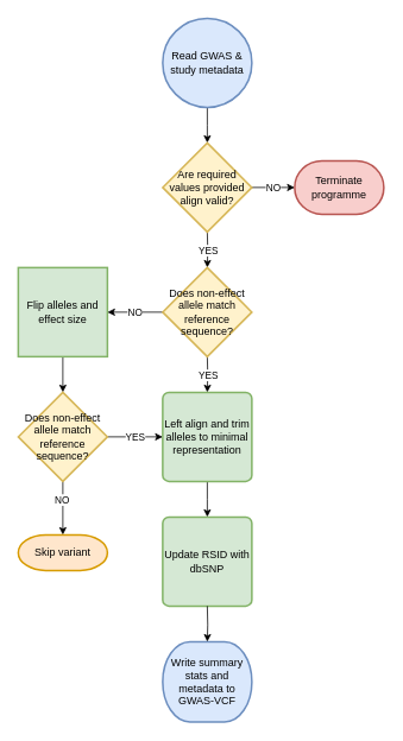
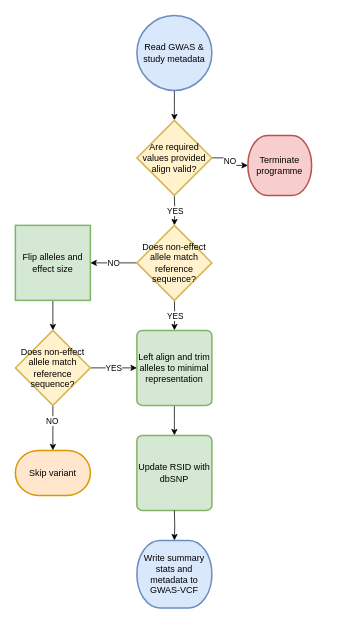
  <mxCell id="0" />
  <mxCell id="1" parent="0" />
  <mxCell id="2" value="" style="edgeStyle=orthogonalEdgeStyle;rounded=0;orthogonalLoop=1;jettySize=auto;html=1;" parent="1" source="3" edge="1"><mxGeometry relative="1" as="geometry"><mxPoint x="232" y="160" as="targetPoint" /></mxGeometry></mxCell>
  <mxCell id="3" value="Read GWAS &amp;amp; study metadata" style="strokeWidth=2;html=1;shape=mxgraph.flowchart.start_2;whiteSpace=wrap;fillColor=#dae8fc;strokeColor=#6c8ebf;" parent="1" vertex="1"><mxGeometry x="182" y="20" width="100" height="100" as="geometry" /></mxCell>
  <mxCell id="4" value="YES" style="edgeStyle=orthogonalEdgeStyle;rounded=0;orthogonalLoop=1;jettySize=auto;html=1;" parent="1" edge="1"><mxGeometry relative="1" as="geometry"><mxPoint x="232" y="260" as="sourcePoint" /><mxPoint x="232" y="300" as="targetPoint" /></mxGeometry></mxCell>
  <mxCell id="5" value="YES" style="edgeStyle=orthogonalEdgeStyle;rounded=0;orthogonalLoop=1;jettySize=auto;html=1;" parent="1" edge="1"><mxGeometry relative="1" as="geometry"><mxPoint x="232" y="400" as="sourcePoint" /><mxPoint x="232" y="440" as="targetPoint" /></mxGeometry></mxCell>
  <mxCell id="6" value="" style="edgeStyle=orthogonalEdgeStyle;rounded=0;orthogonalLoop=1;jettySize=auto;html=1;" parent="1" source="7" edge="1"><mxGeometry relative="1" as="geometry"><mxPoint x="232" y="580" as="targetPoint" /></mxGeometry></mxCell>
  <mxCell id="7" value="Left align and trim alleles to minimal representation" style="rounded=1;whiteSpace=wrap;html=1;absoluteArcSize=1;arcSize=14;strokeWidth=2;fillColor=#d5e8d4;strokeColor=#82b366;" parent="1" vertex="1"><mxGeometry x="182" y="440" width="100" height="100" as="geometry" /></mxCell>
  <mxCell id="8" value="Update RSID with dbSNP" style="rounded=1;whiteSpace=wrap;html=1;absoluteArcSize=1;arcSize=14;strokeWidth=2;fillColor=#d5e8d4;strokeColor=#82b366;" parent="1" vertex="1"><mxGeometry x="182" y="580" width="100" height="100" as="geometry" /></mxCell>
  <mxCell id="9" value="Write summary stats and metadata to GWAS-VCF" style="strokeWidth=2;html=1;shape=mxgraph.flowchart.terminator;whiteSpace=wrap;fillColor=#dae8fc;strokeColor=#6c8ebf;" parent="1" vertex="1"><mxGeometry x="182" y="720" width="100" height="90" as="geometry" /></mxCell>
  <mxCell id="10" value="" style="edgeStyle=orthogonalEdgeStyle;rounded=0;orthogonalLoop=1;jettySize=auto;html=1;" parent="1" target="9" edge="1"><mxGeometry relative="1" as="geometry"><mxPoint x="232" y="680" as="sourcePoint" /></mxGeometry></mxCell>
  <mxCell id="11" value="NO" style="edgeStyle=orthogonalEdgeStyle;rounded=0;orthogonalLoop=1;jettySize=auto;html=1;" parent="1" source="12" target="13" edge="1"><mxGeometry relative="1" as="geometry" /></mxCell>
  <mxCell id="12" value="Are required values provided align valid?" style="strokeWidth=2;html=1;shape=mxgraph.flowchart.decision;whiteSpace=wrap;fillColor=#fff2cc;strokeColor=#d6b656;" parent="1" vertex="1"><mxGeometry x="182" y="160" width="100" height="100" as="geometry" /></mxCell>
- <mxCell id="13" value="Terminate programme" style="strokeWidth=2;html=1;shape=mxgraph.flowchart.terminator;whiteSpace=wrap;fillColor=#f8cecc;strokeColor=#b85450;" parent="1" vertex="1"><mxGeometry x="330" y="180" width="100" height="60" as="geometry" /></mxCell>
+ <mxCell id="13" value="Terminate programme" style="strokeWidth=2;html=1;shape=mxgraph.flowchart.terminator;whiteSpace=wrap;fillColor=#f8cecc;strokeColor=#b85450;" parent="1" vertex="1"><mxGeometry x="330" y="180" width="85" height="80" as="geometry" /></mxCell>
  <mxCell id="14" value="" style="edgeStyle=orthogonalEdgeStyle;rounded=0;orthogonalLoop=1;jettySize=auto;html=1;" parent="1" source="16" target="18" edge="1"><mxGeometry relative="1" as="geometry" /></mxCell>
  <mxCell id="15" value="NO" style="edgeLabel;html=1;align=center;verticalAlign=middle;resizable=0;points=[];" parent="14" vertex="1" connectable="0"><mxGeometry x="0.032" relative="1" as="geometry"><mxPoint as="offset" /></mxGeometry></mxCell>
  <mxCell id="16" value="Does non-effect allele match reference sequence?" style="strokeWidth=2;html=1;shape=mxgraph.flowchart.decision;whiteSpace=wrap;fillColor=#fff2cc;strokeColor=#d6b656;" parent="1" vertex="1"><mxGeometry x="182" y="300" width="100" height="100" as="geometry" /></mxCell>
  <mxCell id="17" value="" style="edgeStyle=orthogonalEdgeStyle;rounded=0;orthogonalLoop=1;jettySize=auto;html=1;" parent="1" source="18" target="22" edge="1"><mxGeometry relative="1" as="geometry" /></mxCell>
  <mxCell id="18" value="Flip alleles and effect size" style="whiteSpace=wrap;html=1;absoluteArcSize=1;arcSize=14;strokeWidth=2;fillColor=#d5e8d4;strokeColor=#82b366;rounded=0;" parent="1" vertex="1"><mxGeometry x="20" y="300" width="100" height="100" as="geometry" /></mxCell>
  <mxCell id="19" value="YES" style="edgeStyle=orthogonalEdgeStyle;rounded=0;orthogonalLoop=1;jettySize=auto;html=1;" parent="1" source="22" target="7" edge="1"><mxGeometry relative="1" as="geometry" /></mxCell>
  <mxCell id="20" value="" style="edgeStyle=orthogonalEdgeStyle;rounded=0;orthogonalLoop=1;jettySize=auto;html=1;" parent="1" source="22" target="23" edge="1"><mxGeometry relative="1" as="geometry" /></mxCell>
  <mxCell id="21" value="NO" style="edgeLabel;html=1;align=center;verticalAlign=middle;resizable=0;points=[];" parent="20" vertex="1" connectable="0"><mxGeometry x="-0.344" y="-2" relative="1" as="geometry"><mxPoint as="offset" /></mxGeometry></mxCell>
  <mxCell id="22" value="Does non-effect allele match reference sequence?" style="strokeWidth=2;html=1;shape=mxgraph.flowchart.decision;whiteSpace=wrap;fillColor=#fff2cc;strokeColor=#d6b656;" parent="1" vertex="1"><mxGeometry x="20" y="440" width="100" height="100" as="geometry" /></mxCell>
- <mxCell id="23" value="Skip variant" style="strokeWidth=2;html=1;shape=mxgraph.flowchart.terminator;whiteSpace=wrap;fillColor=#ffe6cc;strokeColor=#d79b00;" parent="1" vertex="1"><mxGeometry x="20" y="600" width="100" height="40" as="geometry" /></mxCell>
+ <mxCell id="23" value="Skip variant" style="strokeWidth=2;html=1;shape=mxgraph.flowchart.terminator;whiteSpace=wrap;fillColor=#ffe6cc;strokeColor=#d79b00;" parent="1" vertex="1"><mxGeometry x="20" y="600" width="100" height="60" as="geometry" /></mxCell>
